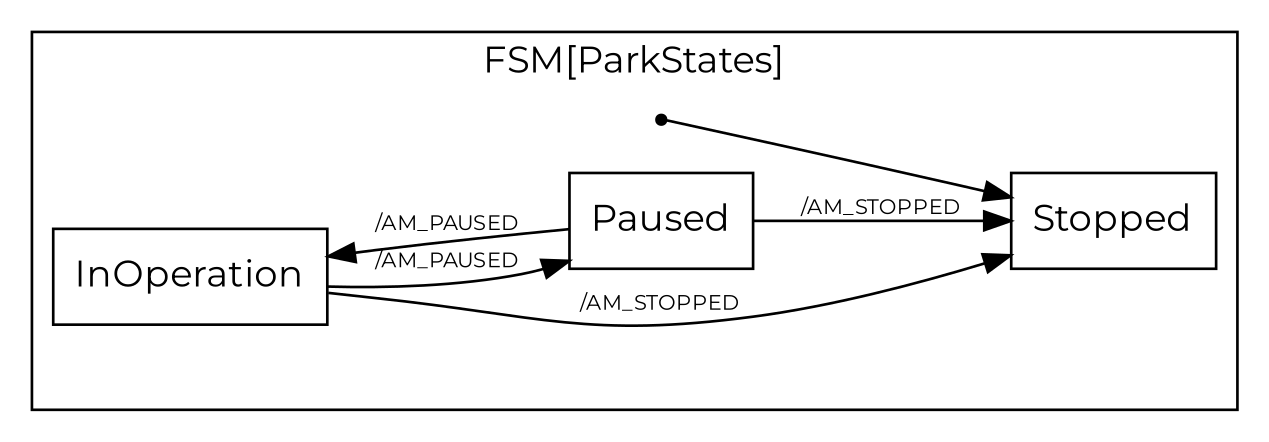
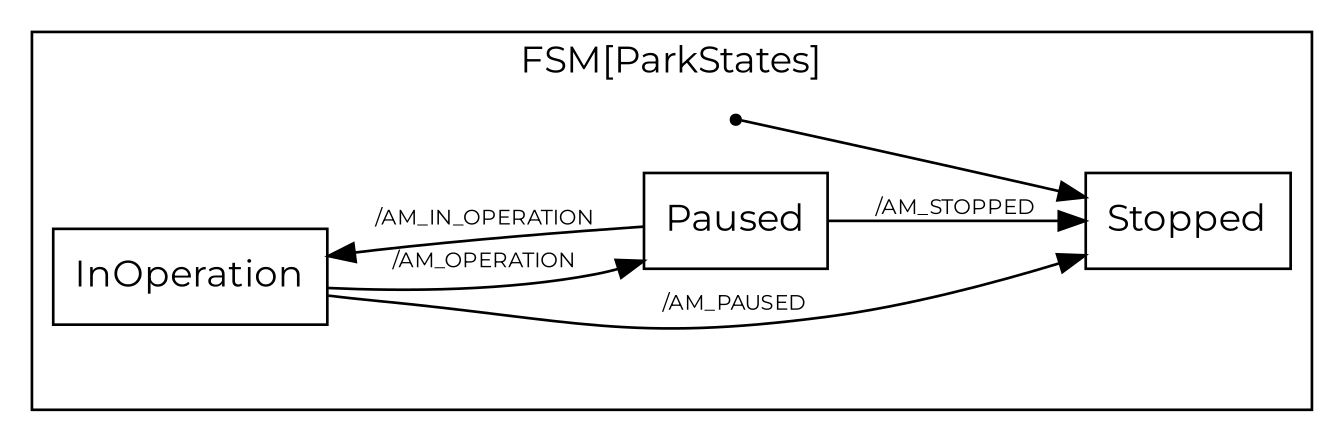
  digraph {
    compound=true
    fontname=Montserrat
    rankdir=LR
    node [fontname=Montserrat shape=box]
    edge [fontname=Montserrat fontsize=8]
    "26start" [shape=point]
    n2 [label=Stopped]
    n3 [label=InOperation]
    n4 [label=Paused]
    subgraph cluster_1 {
      label="FSM[ParkStates]"
      "26start"
      n2
      n3
      n4
    }
    "26start" -> n2
-   n3 -> n2 [label="/AM_STOPPED"]
-   n3 -> n4 [label="/AM_PAUSED"]
+   n3 -> n2 [label="/AM_PAUSED"]
+   n3 -> n4 [label="/AM_OPERATION"]
    n4 -> n2 [label="/AM_STOPPED"]
-   n4 -> n3 [label="/AM_PAUSED"]
+   n4 -> n3 [label="/AM_IN_OPERATION"]
  }
